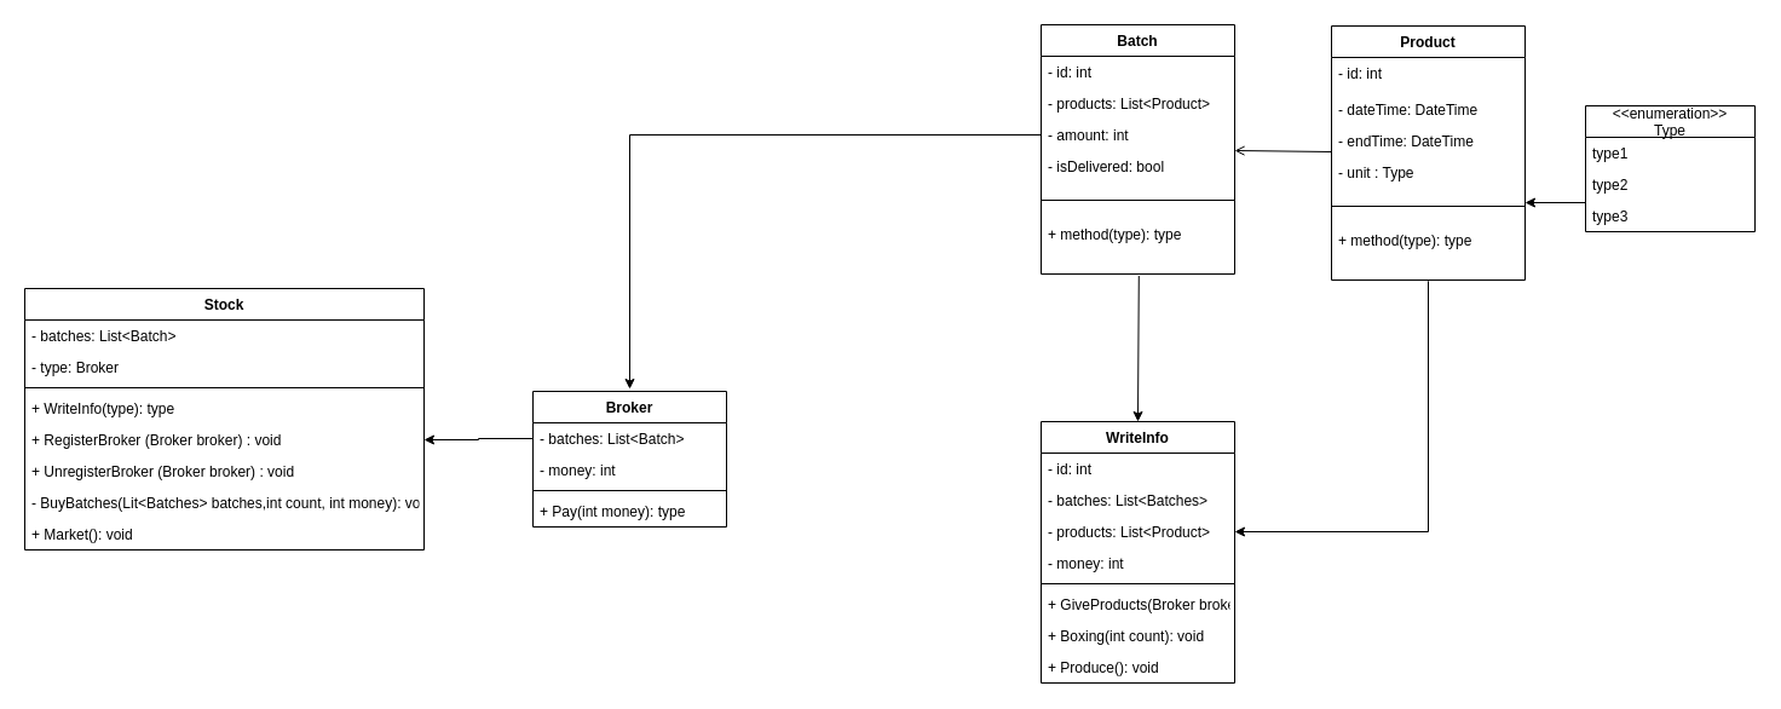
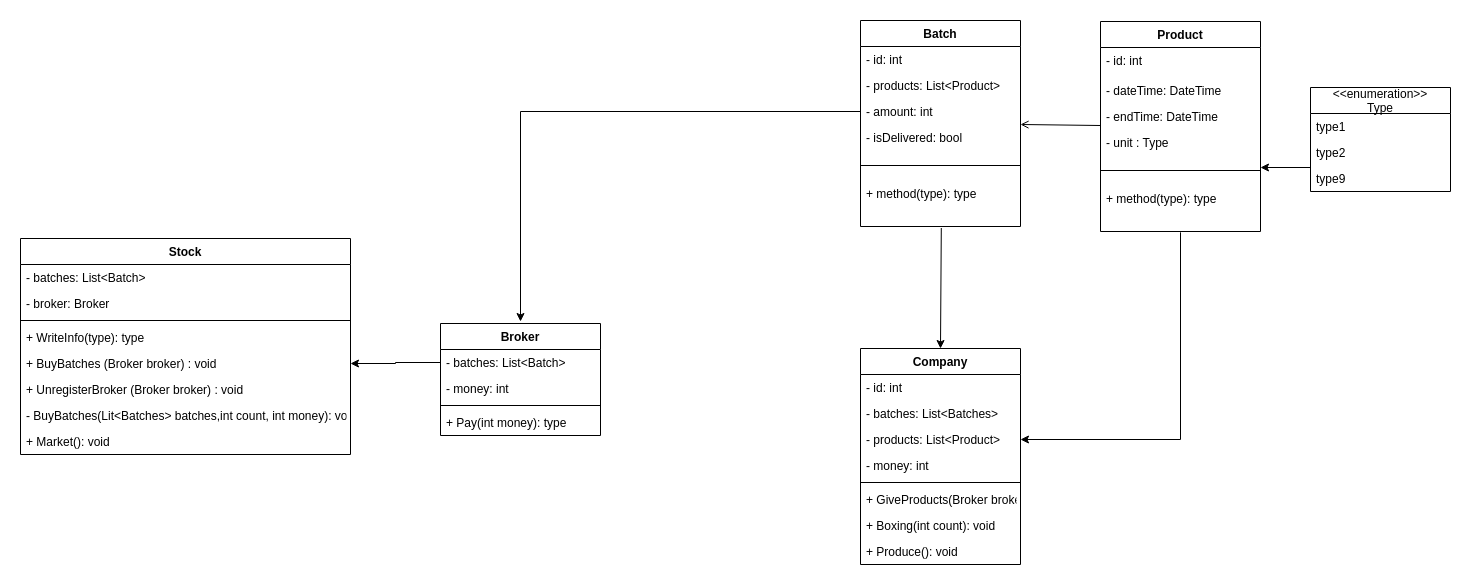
  <mxCell id="0" />
  <mxCell id="1" parent="0" />
  <mxCell id="2" value="" style="edgeStyle=none;rounded=0;orthogonalLoop=1;jettySize=auto;html=1;startArrow=none;startFill=0;endArrow=open;endFill=1;" edge="1" parent="1" source="3" target="10"><mxGeometry relative="1" as="geometry" /></mxCell>
  <mxCell id="3" value="Product" style="swimlane;fontStyle=1;align=center;verticalAlign=top;childLayout=stackLayout;horizontal=1;startSize=26;horizontalStack=0;resizeParent=1;resizeParentMax=0;resizeLast=0;collapsible=1;marginBottom=0;" parent="1" vertex="1"><mxGeometry x="1100" y="21" width="160" height="210" as="geometry" /></mxCell>
  <mxCell id="4" value="- id: int&#10;&#10;" style="text;strokeColor=none;fillColor=none;align=left;verticalAlign=top;spacingLeft=4;spacingRight=4;overflow=hidden;rotatable=0;points=[[0,0.5],[1,0.5]];portConstraint=eastwest;" parent="3" vertex="1"><mxGeometry y="26" width="160" height="30" as="geometry" /></mxCell>
  <mxCell id="5" value="- dateTime: DateTime" style="text;strokeColor=none;fillColor=none;align=left;verticalAlign=top;spacingLeft=4;spacingRight=4;overflow=hidden;rotatable=0;points=[[0,0.5],[1,0.5]];portConstraint=eastwest;" parent="3" vertex="1"><mxGeometry y="56" width="160" height="26" as="geometry" /></mxCell>
  <mxCell id="6" value="- endTime: DateTime" style="text;strokeColor=none;fillColor=none;align=left;verticalAlign=top;spacingLeft=4;spacingRight=4;overflow=hidden;rotatable=0;points=[[0,0.5],[1,0.5]];portConstraint=eastwest;" parent="3" vertex="1"><mxGeometry y="82" width="160" height="26" as="geometry" /></mxCell>
  <mxCell id="7" value="- unit : Type" style="text;strokeColor=none;fillColor=none;align=left;verticalAlign=top;spacingLeft=4;spacingRight=4;overflow=hidden;rotatable=0;points=[[0,0.5],[1,0.5]];portConstraint=eastwest;" parent="3" vertex="1"><mxGeometry y="108" width="160" height="26" as="geometry" /></mxCell>
  <mxCell id="8" value="" style="line;strokeWidth=1;fillColor=none;align=left;verticalAlign=middle;spacingTop=-1;spacingLeft=3;spacingRight=3;rotatable=0;labelPosition=right;points=[];portConstraint=eastwest;" parent="3" vertex="1"><mxGeometry y="134" width="160" height="30" as="geometry" /></mxCell>
  <mxCell id="9" value="+ method(type): type" style="text;strokeColor=none;fillColor=none;align=left;verticalAlign=top;spacingLeft=4;spacingRight=4;overflow=hidden;rotatable=0;points=[[0,0.5],[1,0.5]];portConstraint=eastwest;" parent="3" vertex="1"><mxGeometry y="164" width="160" height="46" as="geometry" /></mxCell>
  <mxCell id="10" value="Batch" style="swimlane;fontStyle=1;align=center;verticalAlign=top;childLayout=stackLayout;horizontal=1;startSize=26;horizontalStack=0;resizeParent=1;resizeParentMax=0;resizeLast=0;collapsible=1;marginBottom=0;" vertex="1" parent="1"><mxGeometry x="860" y="20" width="160" height="206" as="geometry" /></mxCell>
  <mxCell id="11" value="- id: int" style="text;strokeColor=none;fillColor=none;align=left;verticalAlign=top;spacingLeft=4;spacingRight=4;overflow=hidden;rotatable=0;points=[[0,0.5],[1,0.5]];portConstraint=eastwest;" vertex="1" parent="10"><mxGeometry y="26" width="160" height="26" as="geometry" /></mxCell>
  <mxCell id="12" value="- products: List&lt;Product&gt;" style="text;strokeColor=none;fillColor=none;align=left;verticalAlign=top;spacingLeft=4;spacingRight=4;overflow=hidden;rotatable=0;points=[[0,0.5],[1,0.5]];portConstraint=eastwest;" vertex="1" parent="10"><mxGeometry y="52" width="160" height="26" as="geometry" /></mxCell>
  <mxCell id="13" value="- amount: int" style="text;strokeColor=none;fillColor=none;align=left;verticalAlign=top;spacingLeft=4;spacingRight=4;overflow=hidden;rotatable=0;points=[[0,0.5],[1,0.5]];portConstraint=eastwest;" vertex="1" parent="10"><mxGeometry y="78" width="160" height="26" as="geometry" /></mxCell>
  <mxCell id="14" value="- isDelivered: bool" style="text;strokeColor=none;fillColor=none;align=left;verticalAlign=top;spacingLeft=4;spacingRight=4;overflow=hidden;rotatable=0;points=[[0,0.5],[1,0.5]];portConstraint=eastwest;" vertex="1" parent="10"><mxGeometry y="104" width="160" height="26" as="geometry" /></mxCell>
  <mxCell id="15" value="" style="line;strokeWidth=1;fillColor=none;align=left;verticalAlign=middle;spacingTop=-1;spacingLeft=3;spacingRight=3;rotatable=0;labelPosition=right;points=[];portConstraint=eastwest;" vertex="1" parent="10"><mxGeometry y="130" width="160" height="30" as="geometry" /></mxCell>
  <mxCell id="16" value="+ method(type): type" style="text;strokeColor=none;fillColor=none;align=left;verticalAlign=top;spacingLeft=4;spacingRight=4;overflow=hidden;rotatable=0;points=[[0,0.5],[1,0.5]];portConstraint=eastwest;" vertex="1" parent="10"><mxGeometry y="160" width="160" height="46" as="geometry" /></mxCell>
  <mxCell id="17" style="edgeStyle=none;rounded=0;orthogonalLoop=1;jettySize=auto;html=1;exitX=0.5;exitY=0;exitDx=0;exitDy=0;entryX=0.505;entryY=1.033;entryDx=0;entryDy=0;entryPerimeter=0;startArrow=classic;startFill=1;endArrow=none;endFill=0;" edge="1" parent="1" source="18" target="16"><mxGeometry relative="1" as="geometry" /></mxCell>
- <mxCell id="18" value="WriteInfo" style="swimlane;fontStyle=1;align=center;verticalAlign=top;childLayout=stackLayout;horizontal=1;startSize=26;horizontalStack=0;resizeParent=1;resizeParentMax=0;resizeLast=0;collapsible=1;marginBottom=0;" parent="1" vertex="1"><mxGeometry x="860" y="348" width="160" height="216" as="geometry" /></mxCell>
+ <mxCell id="18" value="Company" style="swimlane;fontStyle=1;align=center;verticalAlign=top;childLayout=stackLayout;horizontal=1;startSize=26;horizontalStack=0;resizeParent=1;resizeParentMax=0;resizeLast=0;collapsible=1;marginBottom=0;" parent="1" vertex="1"><mxGeometry x="860" y="348" width="160" height="216" as="geometry" /></mxCell>
  <mxCell id="19" value="- id: int" style="text;strokeColor=none;fillColor=none;align=left;verticalAlign=top;spacingLeft=4;spacingRight=4;overflow=hidden;rotatable=0;points=[[0,0.5],[1,0.5]];portConstraint=eastwest;" parent="18" vertex="1"><mxGeometry y="26" width="160" height="26" as="geometry" /></mxCell>
  <mxCell id="20" value="- batches: List&lt;Batches&gt;" style="text;strokeColor=none;fillColor=none;align=left;verticalAlign=top;spacingLeft=4;spacingRight=4;overflow=hidden;rotatable=0;points=[[0,0.5],[1,0.5]];portConstraint=eastwest;" vertex="1" parent="18"><mxGeometry y="52" width="160" height="26" as="geometry" /></mxCell>
  <mxCell id="21" value="- products: List&lt;Product&gt;" style="text;strokeColor=none;fillColor=none;align=left;verticalAlign=top;spacingLeft=4;spacingRight=4;overflow=hidden;rotatable=0;points=[[0,0.5],[1,0.5]];portConstraint=eastwest;" vertex="1" parent="18"><mxGeometry y="78" width="160" height="26" as="geometry" /></mxCell>
  <mxCell id="22" value="- money: int" style="text;strokeColor=none;fillColor=none;align=left;verticalAlign=top;spacingLeft=4;spacingRight=4;overflow=hidden;rotatable=0;points=[[0,0.5],[1,0.5]];portConstraint=eastwest;" vertex="1" parent="18"><mxGeometry y="104" width="160" height="26" as="geometry" /></mxCell>
  <mxCell id="23" value="" style="line;strokeWidth=1;fillColor=none;align=left;verticalAlign=middle;spacingTop=-1;spacingLeft=3;spacingRight=3;rotatable=0;labelPosition=right;points=[];portConstraint=eastwest;" parent="18" vertex="1"><mxGeometry y="130" width="160" height="8" as="geometry" /></mxCell>
  <mxCell id="24" value="+ GiveProducts(Broker broker, List&lt;Batches&gt;): void" style="text;strokeColor=none;fillColor=none;align=left;verticalAlign=top;spacingLeft=4;spacingRight=4;overflow=hidden;rotatable=0;points=[[0,0.5],[1,0.5]];portConstraint=eastwest;" vertex="1" parent="18"><mxGeometry y="138" width="160" height="26" as="geometry" /></mxCell>
  <mxCell id="25" value="+ Boxing(int count): void" style="text;strokeColor=none;fillColor=none;align=left;verticalAlign=top;spacingLeft=4;spacingRight=4;overflow=hidden;rotatable=0;points=[[0,0.5],[1,0.5]];portConstraint=eastwest;" vertex="1" parent="18"><mxGeometry y="164" width="160" height="26" as="geometry" /></mxCell>
  <mxCell id="26" value="+ Produce(): void" style="text;strokeColor=none;fillColor=none;align=left;verticalAlign=top;spacingLeft=4;spacingRight=4;overflow=hidden;rotatable=0;points=[[0,0.5],[1,0.5]];portConstraint=eastwest;" vertex="1" parent="18"><mxGeometry y="190" width="160" height="26" as="geometry" /></mxCell>
  <mxCell id="27" value="Broker" style="swimlane;fontStyle=1;align=center;verticalAlign=top;childLayout=stackLayout;horizontal=1;startSize=26;horizontalStack=0;resizeParent=1;resizeParentMax=0;resizeLast=0;collapsible=1;marginBottom=0;" parent="1" vertex="1"><mxGeometry x="440" y="323" width="160" height="112" as="geometry" /></mxCell>
  <mxCell id="28" value="- batches: List&lt;Batch&gt;" style="text;strokeColor=none;fillColor=none;align=left;verticalAlign=top;spacingLeft=4;spacingRight=4;overflow=hidden;rotatable=0;points=[[0,0.5],[1,0.5]];portConstraint=eastwest;" parent="27" vertex="1"><mxGeometry y="26" width="160" height="26" as="geometry" /></mxCell>
  <mxCell id="29" value="- money: int" style="text;strokeColor=none;fillColor=none;align=left;verticalAlign=top;spacingLeft=4;spacingRight=4;overflow=hidden;rotatable=0;points=[[0,0.5],[1,0.5]];portConstraint=eastwest;" vertex="1" parent="27"><mxGeometry y="52" width="160" height="26" as="geometry" /></mxCell>
  <mxCell id="30" value="" style="line;strokeWidth=1;fillColor=none;align=left;verticalAlign=middle;spacingTop=-1;spacingLeft=3;spacingRight=3;rotatable=0;labelPosition=right;points=[];portConstraint=eastwest;" parent="27" vertex="1"><mxGeometry y="78" width="160" height="8" as="geometry" /></mxCell>
  <mxCell id="31" value="+ Pay(int money): type" style="text;strokeColor=none;fillColor=none;align=left;verticalAlign=top;spacingLeft=4;spacingRight=4;overflow=hidden;rotatable=0;points=[[0,0.5],[1,0.5]];portConstraint=eastwest;" parent="27" vertex="1"><mxGeometry y="86" width="160" height="26" as="geometry" /></mxCell>
  <mxCell id="32" value="Stock" style="swimlane;fontStyle=1;align=center;verticalAlign=top;childLayout=stackLayout;horizontal=1;startSize=26;horizontalStack=0;resizeParent=1;resizeParentMax=0;resizeLast=0;collapsible=1;marginBottom=0;" parent="1" vertex="1"><mxGeometry x="20" y="238" width="330" height="216" as="geometry" /></mxCell>
  <mxCell id="33" value="- batches: List&lt;Batch&gt;" style="text;strokeColor=none;fillColor=none;align=left;verticalAlign=top;spacingLeft=4;spacingRight=4;overflow=hidden;rotatable=0;points=[[0,0.5],[1,0.5]];portConstraint=eastwest;" parent="32" vertex="1"><mxGeometry y="26" width="330" height="26" as="geometry" /></mxCell>
- <mxCell id="34" value="- type: Broker" style="text;strokeColor=none;fillColor=none;align=left;verticalAlign=top;spacingLeft=4;spacingRight=4;overflow=hidden;rotatable=0;points=[[0,0.5],[1,0.5]];portConstraint=eastwest;" vertex="1" parent="32"><mxGeometry y="52" width="330" height="26" as="geometry" /></mxCell>
+ <mxCell id="34" value="- broker: Broker" style="text;strokeColor=none;fillColor=none;align=left;verticalAlign=top;spacingLeft=4;spacingRight=4;overflow=hidden;rotatable=0;points=[[0,0.5],[1,0.5]];portConstraint=eastwest;" vertex="1" parent="32"><mxGeometry y="52" width="330" height="26" as="geometry" /></mxCell>
  <mxCell id="35" value="" style="line;strokeWidth=1;fillColor=none;align=left;verticalAlign=middle;spacingTop=-1;spacingLeft=3;spacingRight=3;rotatable=0;labelPosition=right;points=[];portConstraint=eastwest;" parent="32" vertex="1"><mxGeometry y="78" width="330" height="8" as="geometry" /></mxCell>
  <mxCell id="36" value="+ WriteInfo(type): type" style="text;strokeColor=none;fillColor=none;align=left;verticalAlign=top;spacingLeft=4;spacingRight=4;overflow=hidden;rotatable=0;points=[[0,0.5],[1,0.5]];portConstraint=eastwest;" parent="32" vertex="1"><mxGeometry y="86" width="330" height="26" as="geometry" /></mxCell>
- <mxCell id="37" value="+ RegisterBroker (Broker broker) : void" style="text;strokeColor=none;fillColor=none;align=left;verticalAlign=top;spacingLeft=4;spacingRight=4;overflow=hidden;rotatable=0;points=[[0,0.5],[1,0.5]];portConstraint=eastwest;" vertex="1" parent="32"><mxGeometry y="112" width="330" height="26" as="geometry" /></mxCell>
+ <mxCell id="37" value="+ BuyBatches (Broker broker) : void" style="text;strokeColor=none;fillColor=none;align=left;verticalAlign=top;spacingLeft=4;spacingRight=4;overflow=hidden;rotatable=0;points=[[0,0.5],[1,0.5]];portConstraint=eastwest;" vertex="1" parent="32"><mxGeometry y="112" width="330" height="26" as="geometry" /></mxCell>
  <mxCell id="38" value="+ UnregisterBroker (Broker broker) : void" style="text;strokeColor=none;fillColor=none;align=left;verticalAlign=top;spacingLeft=4;spacingRight=4;overflow=hidden;rotatable=0;points=[[0,0.5],[1,0.5]];portConstraint=eastwest;" vertex="1" parent="32"><mxGeometry y="138" width="330" height="26" as="geometry" /></mxCell>
  <mxCell id="39" value="- BuyBatches(Lit&lt;Batches&gt; batches,int count, int money): void" style="text;strokeColor=none;fillColor=none;align=left;verticalAlign=top;spacingLeft=4;spacingRight=4;overflow=hidden;rotatable=0;points=[[0,0.5],[1,0.5]];portConstraint=eastwest;" vertex="1" parent="32"><mxGeometry y="164" width="330" height="26" as="geometry" /></mxCell>
  <mxCell id="40" value="+ Market(): void" style="text;strokeColor=none;fillColor=none;align=left;verticalAlign=top;spacingLeft=4;spacingRight=4;overflow=hidden;rotatable=0;points=[[0,0.5],[1,0.5]];portConstraint=eastwest;" vertex="1" parent="32"><mxGeometry y="190" width="330" height="26" as="geometry" /></mxCell>
  <mxCell id="41" value="&lt;&lt;enumeration&gt;&gt;&#10;Type" style="swimlane;fontStyle=0;childLayout=stackLayout;horizontal=1;startSize=26;fillColor=none;horizontalStack=0;resizeParent=1;resizeParentMax=0;resizeLast=0;collapsible=1;marginBottom=0;" parent="1" vertex="1"><mxGeometry x="1310" y="87" width="140" height="104" as="geometry" /></mxCell>
  <mxCell id="42" value="type1" style="text;strokeColor=none;fillColor=none;align=left;verticalAlign=top;spacingLeft=4;spacingRight=4;overflow=hidden;rotatable=0;points=[[0,0.5],[1,0.5]];portConstraint=eastwest;" parent="41" vertex="1"><mxGeometry y="26" width="140" height="26" as="geometry" /></mxCell>
  <mxCell id="43" value="type2" style="text;strokeColor=none;fillColor=none;align=left;verticalAlign=top;spacingLeft=4;spacingRight=4;overflow=hidden;rotatable=0;points=[[0,0.5],[1,0.5]];portConstraint=eastwest;" parent="41" vertex="1"><mxGeometry y="52" width="140" height="26" as="geometry" /></mxCell>
- <mxCell id="44" value="type3" style="text;strokeColor=none;fillColor=none;align=left;verticalAlign=top;spacingLeft=4;spacingRight=4;overflow=hidden;rotatable=0;points=[[0,0.5],[1,0.5]];portConstraint=eastwest;" parent="41" vertex="1"><mxGeometry y="78" width="140" height="26" as="geometry" /></mxCell>
+ <mxCell id="44" value="type9" style="text;strokeColor=none;fillColor=none;align=left;verticalAlign=top;spacingLeft=4;spacingRight=4;overflow=hidden;rotatable=0;points=[[0,0.5],[1,0.5]];portConstraint=eastwest;" parent="41" vertex="1"><mxGeometry y="78" width="140" height="26" as="geometry" /></mxCell>
  <mxCell id="45" style="edgeStyle=orthogonalEdgeStyle;rounded=0;orthogonalLoop=1;jettySize=auto;html=1;startArrow=classic;startFill=1;endArrow=none;endFill=0;" edge="1" parent="1"><mxGeometry relative="1" as="geometry"><mxPoint x="1260" y="167" as="sourcePoint" /><mxPoint x="1310" y="167" as="targetPoint" /><Array as="points"><mxPoint x="1260" y="167" /><mxPoint x="1308" y="167" /></Array></mxGeometry></mxCell>
  <mxCell id="46" style="edgeStyle=orthogonalEdgeStyle;rounded=0;orthogonalLoop=1;jettySize=auto;html=1;entryX=1;entryY=0.5;entryDx=0;entryDy=0;startArrow=none;startFill=0;endArrow=classic;endFill=1;" edge="1" parent="1" source="28" target="37"><mxGeometry relative="1" as="geometry" /></mxCell>
  <mxCell id="47" style="edgeStyle=none;rounded=0;orthogonalLoop=1;jettySize=auto;html=1;exitX=1;exitY=0.5;exitDx=0;exitDy=0;entryX=0.5;entryY=1.018;entryDx=0;entryDy=0;entryPerimeter=0;startArrow=classic;startFill=1;endArrow=none;endFill=0;" edge="1" parent="1" source="21" target="9"><mxGeometry relative="1" as="geometry"><Array as="points"><mxPoint x="1180" y="439" /></Array></mxGeometry></mxCell>
  <mxCell id="48" style="edgeStyle=none;rounded=0;orthogonalLoop=1;jettySize=auto;html=1;exitX=0;exitY=0.5;exitDx=0;exitDy=0;startArrow=none;startFill=0;endArrow=classic;endFill=1;" edge="1" parent="1" source="13"><mxGeometry relative="1" as="geometry"><mxPoint x="520" y="321" as="targetPoint" /><Array as="points"><mxPoint x="520" y="111" /></Array></mxGeometry></mxCell>
